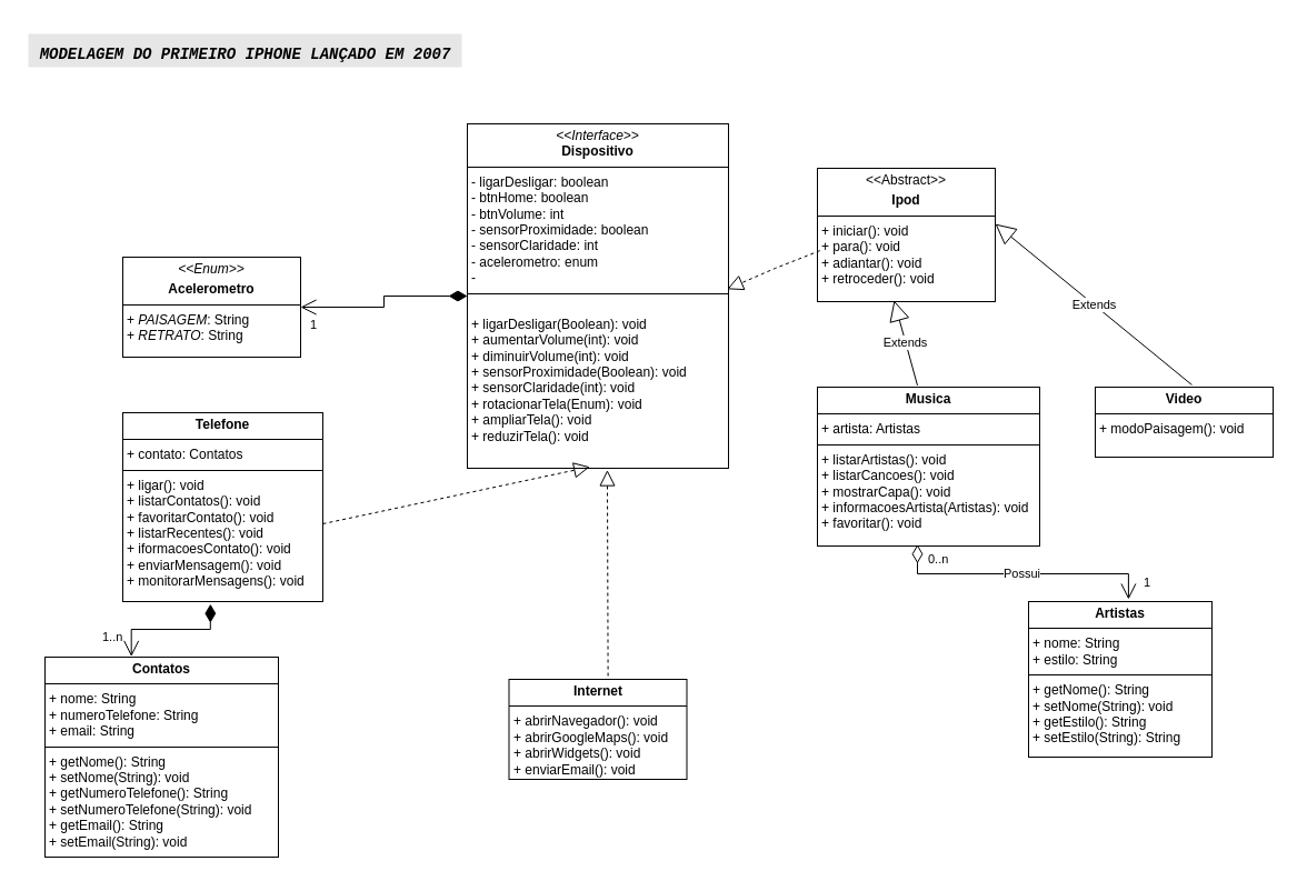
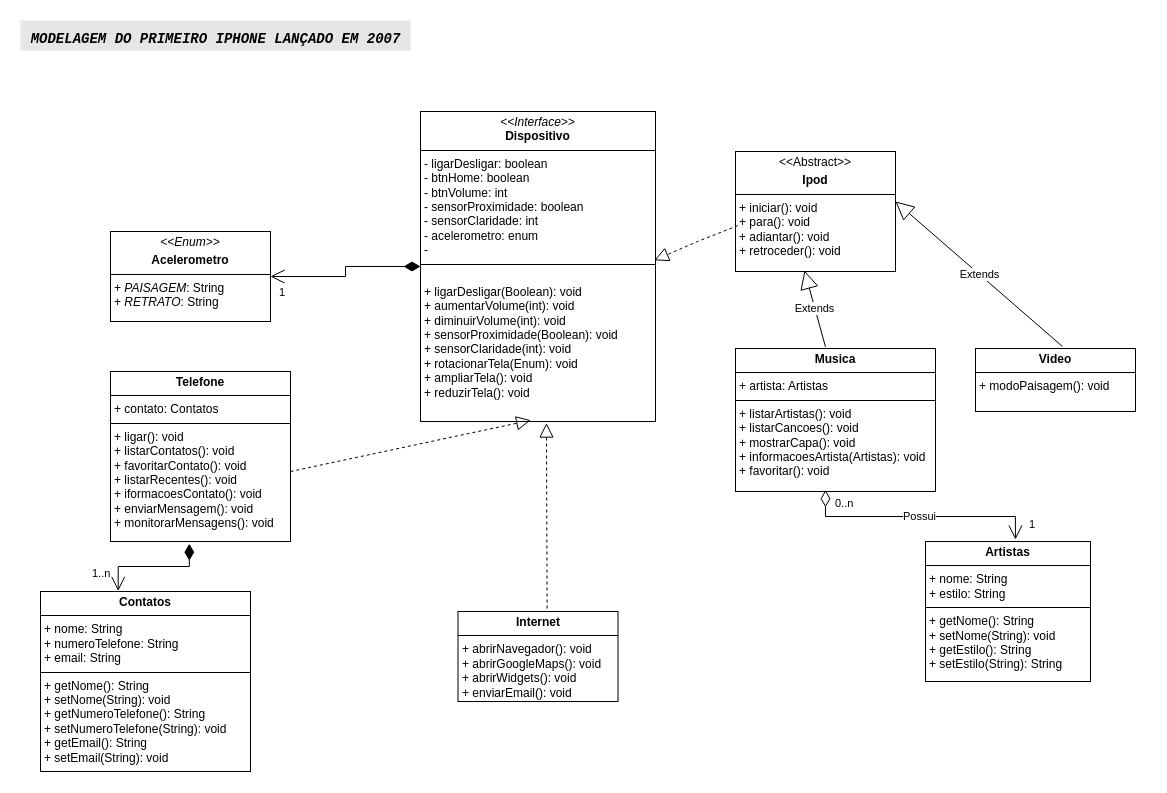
  <mxCell id="0" />
  <mxCell id="1" parent="0" />
  <mxCell id="2" value="&lt;p style=&quot;margin:0px;margin-top:4px;text-align:center;&quot;&gt;&lt;i&gt;&amp;lt;&amp;lt;Interface&amp;gt;&amp;gt;&lt;/i&gt;&lt;br&gt;&lt;b&gt;Dispositivo&lt;/b&gt;&lt;/p&gt;&lt;hr size=&quot;1&quot; style=&quot;border-style:solid;&quot;&gt;&lt;p style=&quot;margin:0px;margin-left:4px;&quot;&gt;- ligarDesligar: boolean&lt;br&gt;- btnHome: boolean&lt;/p&gt;&lt;p style=&quot;margin:0px;margin-left:4px;&quot;&gt;- btnVolume: int&lt;/p&gt;&lt;p style=&quot;margin:0px;margin-left:4px;&quot;&gt;- sensorProximidade: boolean&lt;/p&gt;&lt;p style=&quot;margin:0px;margin-left:4px;&quot;&gt;- sensorClaridade: int&lt;/p&gt;&lt;p style=&quot;margin:0px;margin-left:4px;&quot;&gt;- acelerometro: enum&lt;/p&gt;&lt;p style=&quot;margin:0px;margin-left:4px;&quot;&gt;-&amp;nbsp;&lt;/p&gt;&lt;hr size=&quot;1&quot; style=&quot;border-style:solid;&quot;&gt;&lt;p style=&quot;margin:0px;margin-left:4px;&quot;&gt;&lt;br&gt;&lt;/p&gt;&lt;p style=&quot;margin:0px;margin-left:4px;&quot;&gt;+ ligarDesligar(Boolean): void&lt;br&gt;+ aumentarVolume(int): void&lt;/p&gt;&lt;p style=&quot;margin:0px;margin-left:4px;&quot;&gt;+ diminuirVolume(int): void&lt;br&gt;&lt;/p&gt;&lt;p style=&quot;margin:0px;margin-left:4px;&quot;&gt;+ sensorProximidade(Boolean): void&lt;/p&gt;&lt;p style=&quot;margin:0px;margin-left:4px;&quot;&gt;+ sensorClaridade(int): void&lt;/p&gt;&lt;p style=&quot;margin:0px;margin-left:4px;&quot;&gt;+ rotacionarTela(Enum): void&lt;/p&gt;&lt;p style=&quot;margin:0px;margin-left:4px;&quot;&gt;+ ampliarTela(): void&lt;/p&gt;&lt;p style=&quot;margin:0px;margin-left:4px;&quot;&gt;+ reduzirTela(): void&lt;/p&gt;" style="verticalAlign=top;align=left;overflow=fill;html=1;whiteSpace=wrap;" parent="1" vertex="1"><mxGeometry x="420" y="111" width="235" height="310" as="geometry" /></mxCell>
  <mxCell id="3" value="&lt;p style=&quot;margin:0px;margin-top:4px;text-align:center;&quot;&gt;&lt;i&gt;&amp;lt;&amp;lt;Enum&amp;gt;&amp;gt;&lt;/i&gt;&lt;/p&gt;&lt;p style=&quot;margin:0px;margin-top:4px;text-align:center;&quot;&gt;&lt;b&gt;Acelerometro&lt;/b&gt;&lt;/p&gt;&lt;hr size=&quot;1&quot; style=&quot;border-style:solid;&quot;&gt;&lt;p style=&quot;margin:0px;margin-left:4px;&quot;&gt;+ &lt;i&gt;PAISAGEM&lt;/i&gt;: String&lt;/p&gt;&lt;p style=&quot;margin:0px;margin-left:4px;&quot;&gt;+ &lt;i&gt;RETRATO&lt;/i&gt;: String&lt;/p&gt;" style="verticalAlign=top;align=left;overflow=fill;html=1;whiteSpace=wrap;" parent="1" vertex="1"><mxGeometry x="110" y="231" width="160" height="90" as="geometry" /></mxCell>
  <mxCell id="4" value="1" style="endArrow=open;html=1;endSize=12;startArrow=diamondThin;startSize=14;startFill=1;edgeStyle=orthogonalEdgeStyle;align=left;verticalAlign=bottom;rounded=0;exitX=0;exitY=0.5;exitDx=0;exitDy=0;" parent="1" source="2" target="3" edge="1"><mxGeometry x="0.913" y="25" relative="1" as="geometry"><mxPoint x="300" y="141" as="sourcePoint" /><mxPoint x="460" y="141" as="targetPoint" /><mxPoint as="offset" /></mxGeometry></mxCell>
- <mxCell id="5" value="&lt;h1&gt;&lt;i&gt;&lt;font face=&quot;Courier New&quot; style=&quot;font-size: 14px;&quot;&gt;MODELAGEM DO PRIMEIRO&amp;nbsp;&lt;/font&gt;&lt;/i&gt;&lt;i style=&quot;background-color: initial; font-size: 12px;&quot;&gt;&lt;font face=&quot;Courier New&quot; style=&quot;font-size: 14px;&quot;&gt;IPHONE&amp;nbsp;&lt;/font&gt;&lt;/i&gt;&lt;i style=&quot;background-color: initial; font-size: 12px;&quot;&gt;&lt;font face=&quot;Courier New&quot; style=&quot;font-size: 14px;&quot;&gt;LANÇADO EM 2007&lt;/font&gt;&lt;/i&gt;&lt;/h1&gt;" style="text;align=center;fontStyle=1;verticalAlign=middle;spacingLeft=3;spacingRight=3;strokeColor=none;rotatable=0;points=[[0,0.5],[1,0.5]];portConstraint=eastwest;html=1;fillColor=#E6E6E6;gradientColor=none;" parent="1" vertex="1"><mxGeometry x="25" y="30" width="390" height="30" as="geometry" /></mxCell>
+ <mxCell id="5" value="&lt;h1&gt;&lt;i&gt;&lt;font face=&quot;Courier New&quot; style=&quot;font-size: 14px;&quot;&gt;MODELAGEM DO PRIMEIRO&amp;nbsp;&lt;/font&gt;&lt;/i&gt;&lt;i style=&quot;background-color: initial; font-size: 12px;&quot;&gt;&lt;font face=&quot;Courier New&quot; style=&quot;font-size: 14px;&quot;&gt;IPHONE&amp;nbsp;&lt;/font&gt;&lt;/i&gt;&lt;i style=&quot;background-color: initial; font-size: 12px;&quot;&gt;&lt;font face=&quot;Courier New&quot; style=&quot;font-size: 14px;&quot;&gt;LANÇADO EM 2007&lt;/font&gt;&lt;/i&gt;&lt;/h1&gt;" style="text;align=center;fontStyle=1;verticalAlign=middle;spacingLeft=3;spacingRight=3;strokeColor=none;rotatable=0;points=[[0,0.5],[1,0.5]];portConstraint=eastwest;html=1;fillColor=#E6E6E6;gradientColor=none;" parent="1" vertex="1"><mxGeometry x="20" y="20" width="390" height="30" as="geometry" /></mxCell>
  <mxCell id="6" value="&lt;p style=&quot;margin:0px;margin-top:4px;text-align:center;&quot;&gt;&amp;lt;&amp;lt;Abstract&amp;gt;&amp;gt;&lt;/p&gt;&lt;p style=&quot;margin:0px;margin-top:4px;text-align:center;&quot;&gt;&lt;b&gt;Ipod&lt;/b&gt;&lt;/p&gt;&lt;hr size=&quot;1&quot; style=&quot;border-style:solid;&quot;&gt;&lt;p style=&quot;margin:0px;margin-left:4px;&quot;&gt;&lt;/p&gt;&lt;p style=&quot;margin:0px;margin-left:4px;&quot;&gt;+ iniciar(): void&lt;/p&gt;&lt;p style=&quot;margin:0px;margin-left:4px;&quot;&gt;+ para(): void&lt;br&gt;&lt;/p&gt;&lt;p style=&quot;margin:0px;margin-left:4px;&quot;&gt;+ adiantar(): void&lt;br&gt;&lt;/p&gt;&lt;p style=&quot;margin:0px;margin-left:4px;&quot;&gt;+ retroceder(): void&lt;br&gt;&lt;/p&gt;&lt;p style=&quot;margin:0px;margin-left:4px;&quot;&gt;&lt;br&gt;&lt;/p&gt;" style="verticalAlign=top;align=left;overflow=fill;html=1;whiteSpace=wrap;" parent="1" vertex="1"><mxGeometry x="735" y="151" width="160" height="120" as="geometry" /></mxCell>
  <mxCell id="7" value="" style="endArrow=block;dashed=1;endFill=0;endSize=12;html=1;rounded=0;entryX=0.995;entryY=0.48;entryDx=0;entryDy=0;entryPerimeter=0;exitX=0.014;exitY=0.618;exitDx=0;exitDy=0;exitPerimeter=0;" edge="1" parent="1" source="6" target="2"><mxGeometry width="160" relative="1" as="geometry"><mxPoint x="886.11" y="181" as="sourcePoint" /><mxPoint x="650" y="254.04" as="targetPoint" /><Array as="points"><mxPoint x="697" y="241" /></Array></mxGeometry></mxCell>
  <mxCell id="8" value="&lt;p style=&quot;margin:0px;margin-top:4px;text-align:center;&quot;&gt;&lt;b&gt;Musica&lt;/b&gt;&lt;/p&gt;&lt;hr size=&quot;1&quot; style=&quot;border-style:solid;&quot;&gt;&lt;p style=&quot;margin:0px;margin-left:4px;&quot;&gt;+ artista: Artistas&lt;/p&gt;&lt;hr size=&quot;1&quot; style=&quot;border-style:solid;&quot;&gt;&lt;p style=&quot;margin:0px;margin-left:4px;&quot;&gt;+ listarArtistas(): void&lt;/p&gt;&lt;p style=&quot;margin:0px;margin-left:4px;&quot;&gt;+ listarCancoes(): void&lt;/p&gt;&lt;p style=&quot;margin:0px;margin-left:4px;&quot;&gt;+ mostrarCapa(): void&lt;/p&gt;&lt;p style=&quot;margin:0px;margin-left:4px;&quot;&gt;+ informacoesArtista(Artistas): void&lt;/p&gt;&lt;p style=&quot;margin:0px;margin-left:4px;&quot;&gt;+ favoritar(): void&lt;/p&gt;" style="verticalAlign=top;align=left;overflow=fill;html=1;whiteSpace=wrap;" vertex="1" parent="1"><mxGeometry x="735" y="348" width="200" height="143" as="geometry" /></mxCell>
- <mxCell id="9" value="&lt;p style=&quot;margin:0px;margin-top:4px;text-align:center;&quot;&gt;&lt;b&gt;Video&lt;/b&gt;&lt;/p&gt;&lt;hr size=&quot;1&quot; style=&quot;border-style:solid;&quot;&gt;&lt;p style=&quot;margin:0px;margin-left:4px;&quot;&gt;&lt;/p&gt;&lt;p style=&quot;margin:0px;margin-left:4px;&quot;&gt;+ modoPaisagem(): void&lt;/p&gt;" style="verticalAlign=top;align=left;overflow=fill;html=1;whiteSpace=wrap;" vertex="1" parent="1"><mxGeometry x="985" y="348" width="160" height="63" as="geometry" /></mxCell>
+ <mxCell id="9" value="&lt;p style=&quot;margin:0px;margin-top:4px;text-align:center;&quot;&gt;&lt;b&gt;Video&lt;/b&gt;&lt;/p&gt;&lt;hr size=&quot;1&quot; style=&quot;border-style:solid;&quot;&gt;&lt;p style=&quot;margin:0px;margin-left:4px;&quot;&gt;&lt;/p&gt;&lt;p style=&quot;margin:0px;margin-left:4px;&quot;&gt;+ modoPaisagem(): void&lt;/p&gt;" style="verticalAlign=top;align=left;overflow=fill;html=1;whiteSpace=wrap;" vertex="1" parent="1"><mxGeometry x="975" y="348" width="160" height="63" as="geometry" /></mxCell>
  <mxCell id="10" value="Extends" style="endArrow=block;endSize=16;endFill=0;html=1;rounded=0;exitX=0.45;exitY=-0.011;exitDx=0;exitDy=0;exitPerimeter=0;entryX=0.431;entryY=0.992;entryDx=0;entryDy=0;entryPerimeter=0;" edge="1" parent="1" source="8" target="6"><mxGeometry width="160" relative="1" as="geometry"><mxPoint x="865" y="281" as="sourcePoint" /><mxPoint x="1025" y="281" as="targetPoint" /></mxGeometry></mxCell>
  <mxCell id="11" value="Extends" style="endArrow=block;endSize=16;endFill=0;html=1;rounded=0;exitX=0.543;exitY=-0.033;exitDx=0;exitDy=0;entryX=1;entryY=0.417;entryDx=0;entryDy=0;entryPerimeter=0;exitPerimeter=0;" edge="1" parent="1" source="9" target="6"><mxGeometry width="160" relative="1" as="geometry"><mxPoint x="1087.96" y="350.04" as="sourcePoint" /><mxPoint x="865" y="271" as="targetPoint" /></mxGeometry></mxCell>
  <mxCell id="12" value="&lt;p style=&quot;margin:0px;margin-top:4px;text-align:center;&quot;&gt;&lt;b&gt;Artistas&lt;/b&gt;&lt;/p&gt;&lt;hr size=&quot;1&quot; style=&quot;border-style:solid;&quot;&gt;&lt;p style=&quot;margin:0px;margin-left:4px;&quot;&gt;+ nome: String&lt;/p&gt;&lt;p style=&quot;margin:0px;margin-left:4px;&quot;&gt;+ estilo: String&lt;/p&gt;&lt;hr size=&quot;1&quot; style=&quot;border-style:solid;&quot;&gt;&lt;p style=&quot;margin:0px;margin-left:4px;&quot;&gt;+ getNome(): String&lt;/p&gt;&lt;p style=&quot;margin:0px;margin-left:4px;&quot;&gt;+ setNome(String): void&lt;/p&gt;&lt;p style=&quot;margin:0px;margin-left:4px;&quot;&gt;+ getEstilo(): String&lt;/p&gt;&lt;p style=&quot;margin:0px;margin-left:4px;&quot;&gt;+ setEstilo(String): String&lt;/p&gt;" style="verticalAlign=top;align=left;overflow=fill;html=1;whiteSpace=wrap;" vertex="1" parent="1"><mxGeometry x="925" y="541" width="165" height="140" as="geometry" /></mxCell>
  <mxCell id="13" value="Possui" style="endArrow=open;html=1;endSize=12;startArrow=diamondThin;startSize=14;startFill=0;edgeStyle=orthogonalEdgeStyle;rounded=0;exitX=0.45;exitY=0.991;exitDx=0;exitDy=0;exitPerimeter=0;entryX=0.545;entryY=-0.014;entryDx=0;entryDy=0;entryPerimeter=0;" edge="1" parent="1" source="8" target="12"><mxGeometry relative="1" as="geometry"><mxPoint x="865" y="391" as="sourcePoint" /><mxPoint x="1025" y="391" as="targetPoint" /></mxGeometry></mxCell>
  <mxCell id="14" value="0..n" style="edgeLabel;resizable=0;html=1;align=left;verticalAlign=top;" connectable="0" vertex="1" parent="13"><mxGeometry x="-1" relative="1" as="geometry"><mxPoint x="8" as="offset" /></mxGeometry></mxCell>
  <mxCell id="15" value="1" style="edgeLabel;resizable=0;html=1;align=right;verticalAlign=top;" connectable="0" vertex="1" parent="13"><mxGeometry x="1" relative="1" as="geometry"><mxPoint x="20" y="-28" as="offset" /></mxGeometry></mxCell>
  <mxCell id="16" value="&lt;p style=&quot;margin:0px;margin-top:4px;text-align:center;&quot;&gt;&lt;b style=&quot;background-color: initial;&quot;&gt;Telefone&lt;/b&gt;&lt;br&gt;&lt;/p&gt;&lt;hr size=&quot;1&quot; style=&quot;border-style:solid;&quot;&gt;&lt;p style=&quot;margin:0px;margin-left:4px;&quot;&gt;+ contato: Contatos&lt;/p&gt;&lt;hr size=&quot;1&quot; style=&quot;border-style:solid;&quot;&gt;&lt;p style=&quot;margin:0px;margin-left:4px;&quot;&gt;+ ligar(): void&lt;/p&gt;&lt;p style=&quot;margin:0px;margin-left:4px;&quot;&gt;+ listarContatos(): void&lt;/p&gt;&lt;p style=&quot;margin:0px;margin-left:4px;&quot;&gt;+ favoritarContato(): void&lt;/p&gt;&lt;p style=&quot;margin:0px;margin-left:4px;&quot;&gt;+ listarRecentes(): void&lt;/p&gt;&lt;p style=&quot;margin:0px;margin-left:4px;&quot;&gt;+ iformacoesContato(): void&lt;/p&gt;&lt;p style=&quot;margin:0px;margin-left:4px;&quot;&gt;+ enviarMensagem(): void&lt;/p&gt;&lt;p style=&quot;margin:0px;margin-left:4px;&quot;&gt;+ monitorarMensagens(): void&lt;/p&gt;" style="verticalAlign=top;align=left;overflow=fill;html=1;whiteSpace=wrap;" vertex="1" parent="1"><mxGeometry x="110" y="371" width="180" height="170" as="geometry" /></mxCell>
  <mxCell id="17" value="&lt;p style=&quot;margin:0px;margin-top:4px;text-align:center;&quot;&gt;&lt;b&gt;Contatos&lt;/b&gt;&lt;/p&gt;&lt;hr size=&quot;1&quot; style=&quot;border-style:solid;&quot;&gt;&lt;p style=&quot;margin:0px;margin-left:4px;&quot;&gt;+ nome: String&lt;/p&gt;&lt;p style=&quot;margin:0px;margin-left:4px;&quot;&gt;+ numeroTelefone: String&lt;/p&gt;&lt;p style=&quot;margin:0px;margin-left:4px;&quot;&gt;+ email: String&lt;/p&gt;&lt;hr size=&quot;1&quot; style=&quot;border-style:solid;&quot;&gt;&lt;p style=&quot;margin:0px;margin-left:4px;&quot;&gt;+ getNome(): String&lt;/p&gt;&lt;p style=&quot;margin:0px;margin-left:4px;&quot;&gt;+ setNome(String): void&lt;/p&gt;&lt;p style=&quot;margin:0px;margin-left:4px;&quot;&gt;+ getNumeroTelefone(): String&lt;/p&gt;&lt;p style=&quot;margin:0px;margin-left:4px;&quot;&gt;+ setNumeroTelefone(String): void&lt;/p&gt;&lt;p style=&quot;margin:0px;margin-left:4px;&quot;&gt;+ getEmail(): String&lt;/p&gt;&lt;p style=&quot;margin:0px;margin-left:4px;&quot;&gt;+ setEmail(String): void&lt;/p&gt;" style="verticalAlign=top;align=left;overflow=fill;html=1;whiteSpace=wrap;" vertex="1" parent="1"><mxGeometry x="40" y="591" width="210" height="180" as="geometry" /></mxCell>
  <mxCell id="18" value="" style="endArrow=block;dashed=1;endFill=0;endSize=12;html=1;rounded=0;entryX=0.469;entryY=0.996;entryDx=0;entryDy=0;entryPerimeter=0;" edge="1" parent="1" target="2"><mxGeometry width="160" relative="1" as="geometry"><mxPoint x="290" y="471" as="sourcePoint" /><mxPoint x="450" y="471" as="targetPoint" /></mxGeometry></mxCell>
  <mxCell id="19" value="1..n" style="endArrow=open;html=1;endSize=12;startArrow=diamondThin;startSize=14;startFill=1;edgeStyle=orthogonalEdgeStyle;align=left;verticalAlign=bottom;rounded=0;exitX=0.438;exitY=1.013;exitDx=0;exitDy=0;exitPerimeter=0;entryX=0.37;entryY=-0.003;entryDx=0;entryDy=0;entryPerimeter=0;" edge="1" parent="1" source="16" target="17"><mxGeometry x="0.853" y="-28" relative="1" as="geometry"><mxPoint x="300" y="561" as="sourcePoint" /><mxPoint x="490" y="541" as="targetPoint" /><mxPoint as="offset" /></mxGeometry></mxCell>
  <mxCell id="20" value="&lt;p style=&quot;margin:0px;margin-top:4px;text-align:center;&quot;&gt;&lt;b&gt;Internet&lt;/b&gt;&lt;/p&gt;&lt;hr size=&quot;1&quot; style=&quot;border-style:solid;&quot;&gt;&lt;p style=&quot;margin:0px;margin-left:4px;&quot;&gt;&lt;/p&gt;&lt;p style=&quot;margin:0px;margin-left:4px;&quot;&gt;+ abrirNavegador(): void&lt;/p&gt;&lt;p style=&quot;margin:0px;margin-left:4px;&quot;&gt;+ abrirGoogleMaps(): void&lt;/p&gt;&lt;p style=&quot;margin:0px;margin-left:4px;&quot;&gt;+ abrirWidgets(): void&lt;/p&gt;&lt;p style=&quot;margin:0px;margin-left:4px;&quot;&gt;+ enviarEmail(): void&lt;/p&gt;" style="verticalAlign=top;align=left;overflow=fill;html=1;whiteSpace=wrap;" vertex="1" parent="1"><mxGeometry x="457.5" y="611" width="160" height="90" as="geometry" /></mxCell>
  <mxCell id="21" value="" style="endArrow=block;dashed=1;endFill=0;endSize=12;html=1;rounded=0;exitX=0.557;exitY=-0.033;exitDx=0;exitDy=0;exitPerimeter=0;entryX=0.536;entryY=1.005;entryDx=0;entryDy=0;entryPerimeter=0;" edge="1" parent="1" source="20" target="2"><mxGeometry width="160" relative="1" as="geometry"><mxPoint x="405" y="611" as="sourcePoint" /><mxPoint x="575" y="481" as="targetPoint" /></mxGeometry></mxCell>
